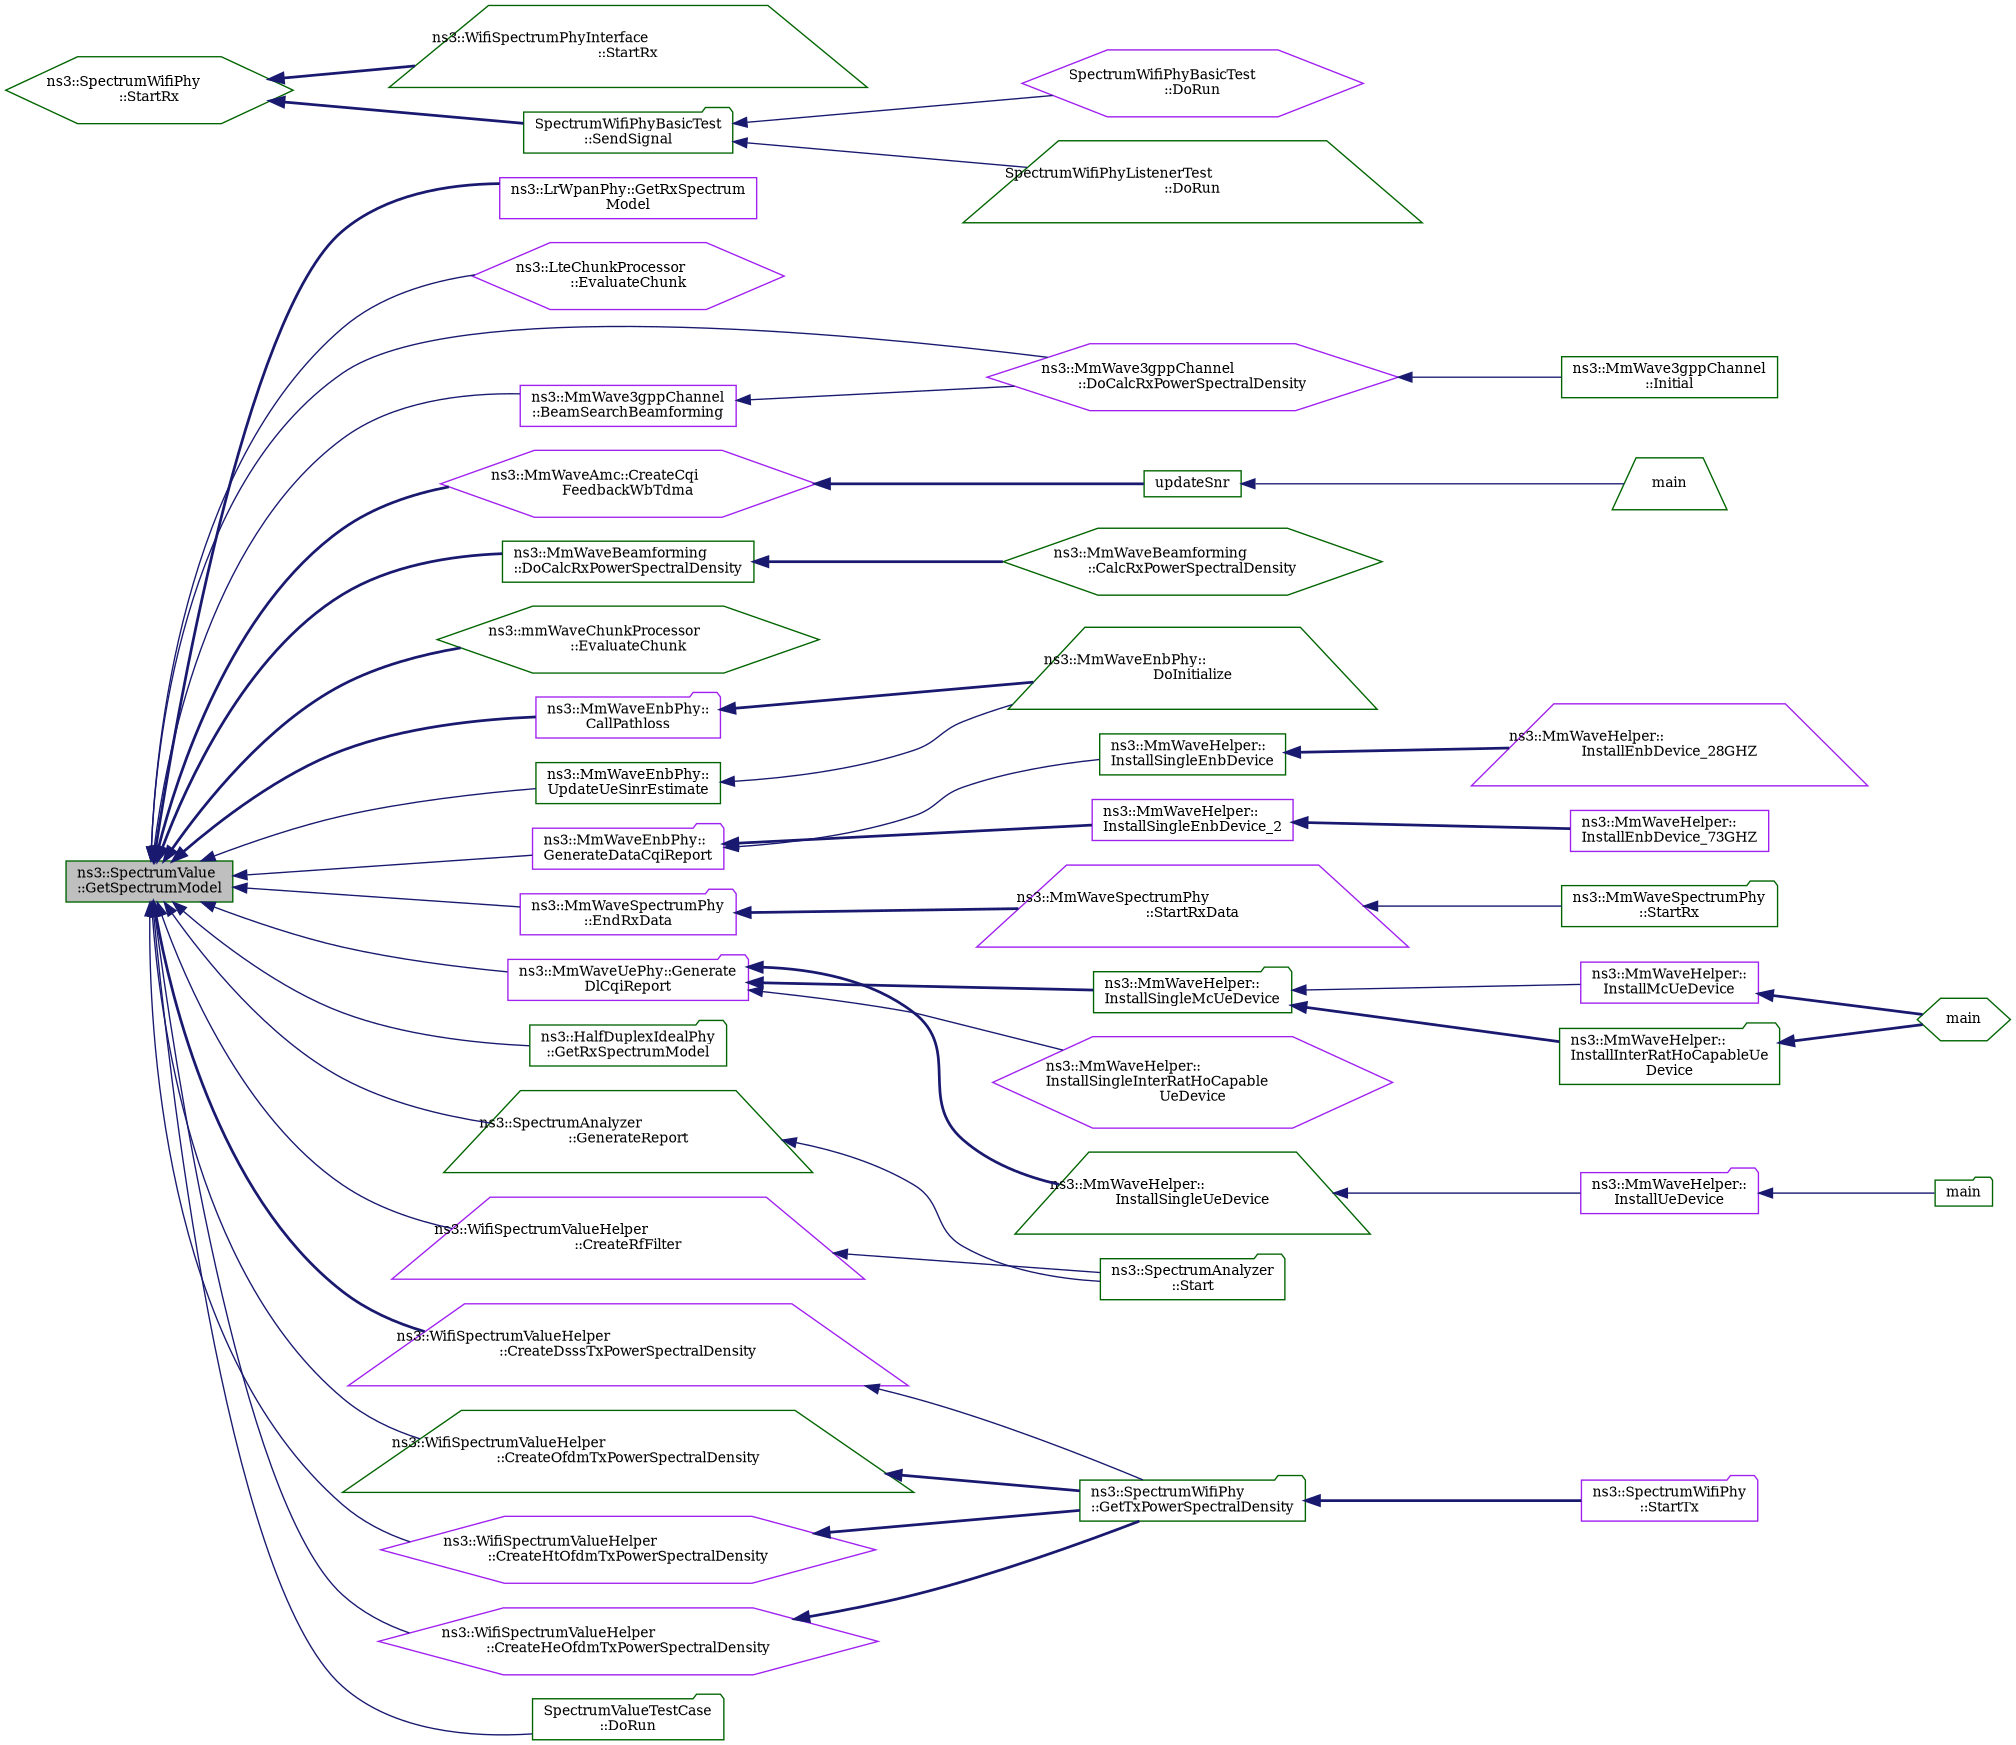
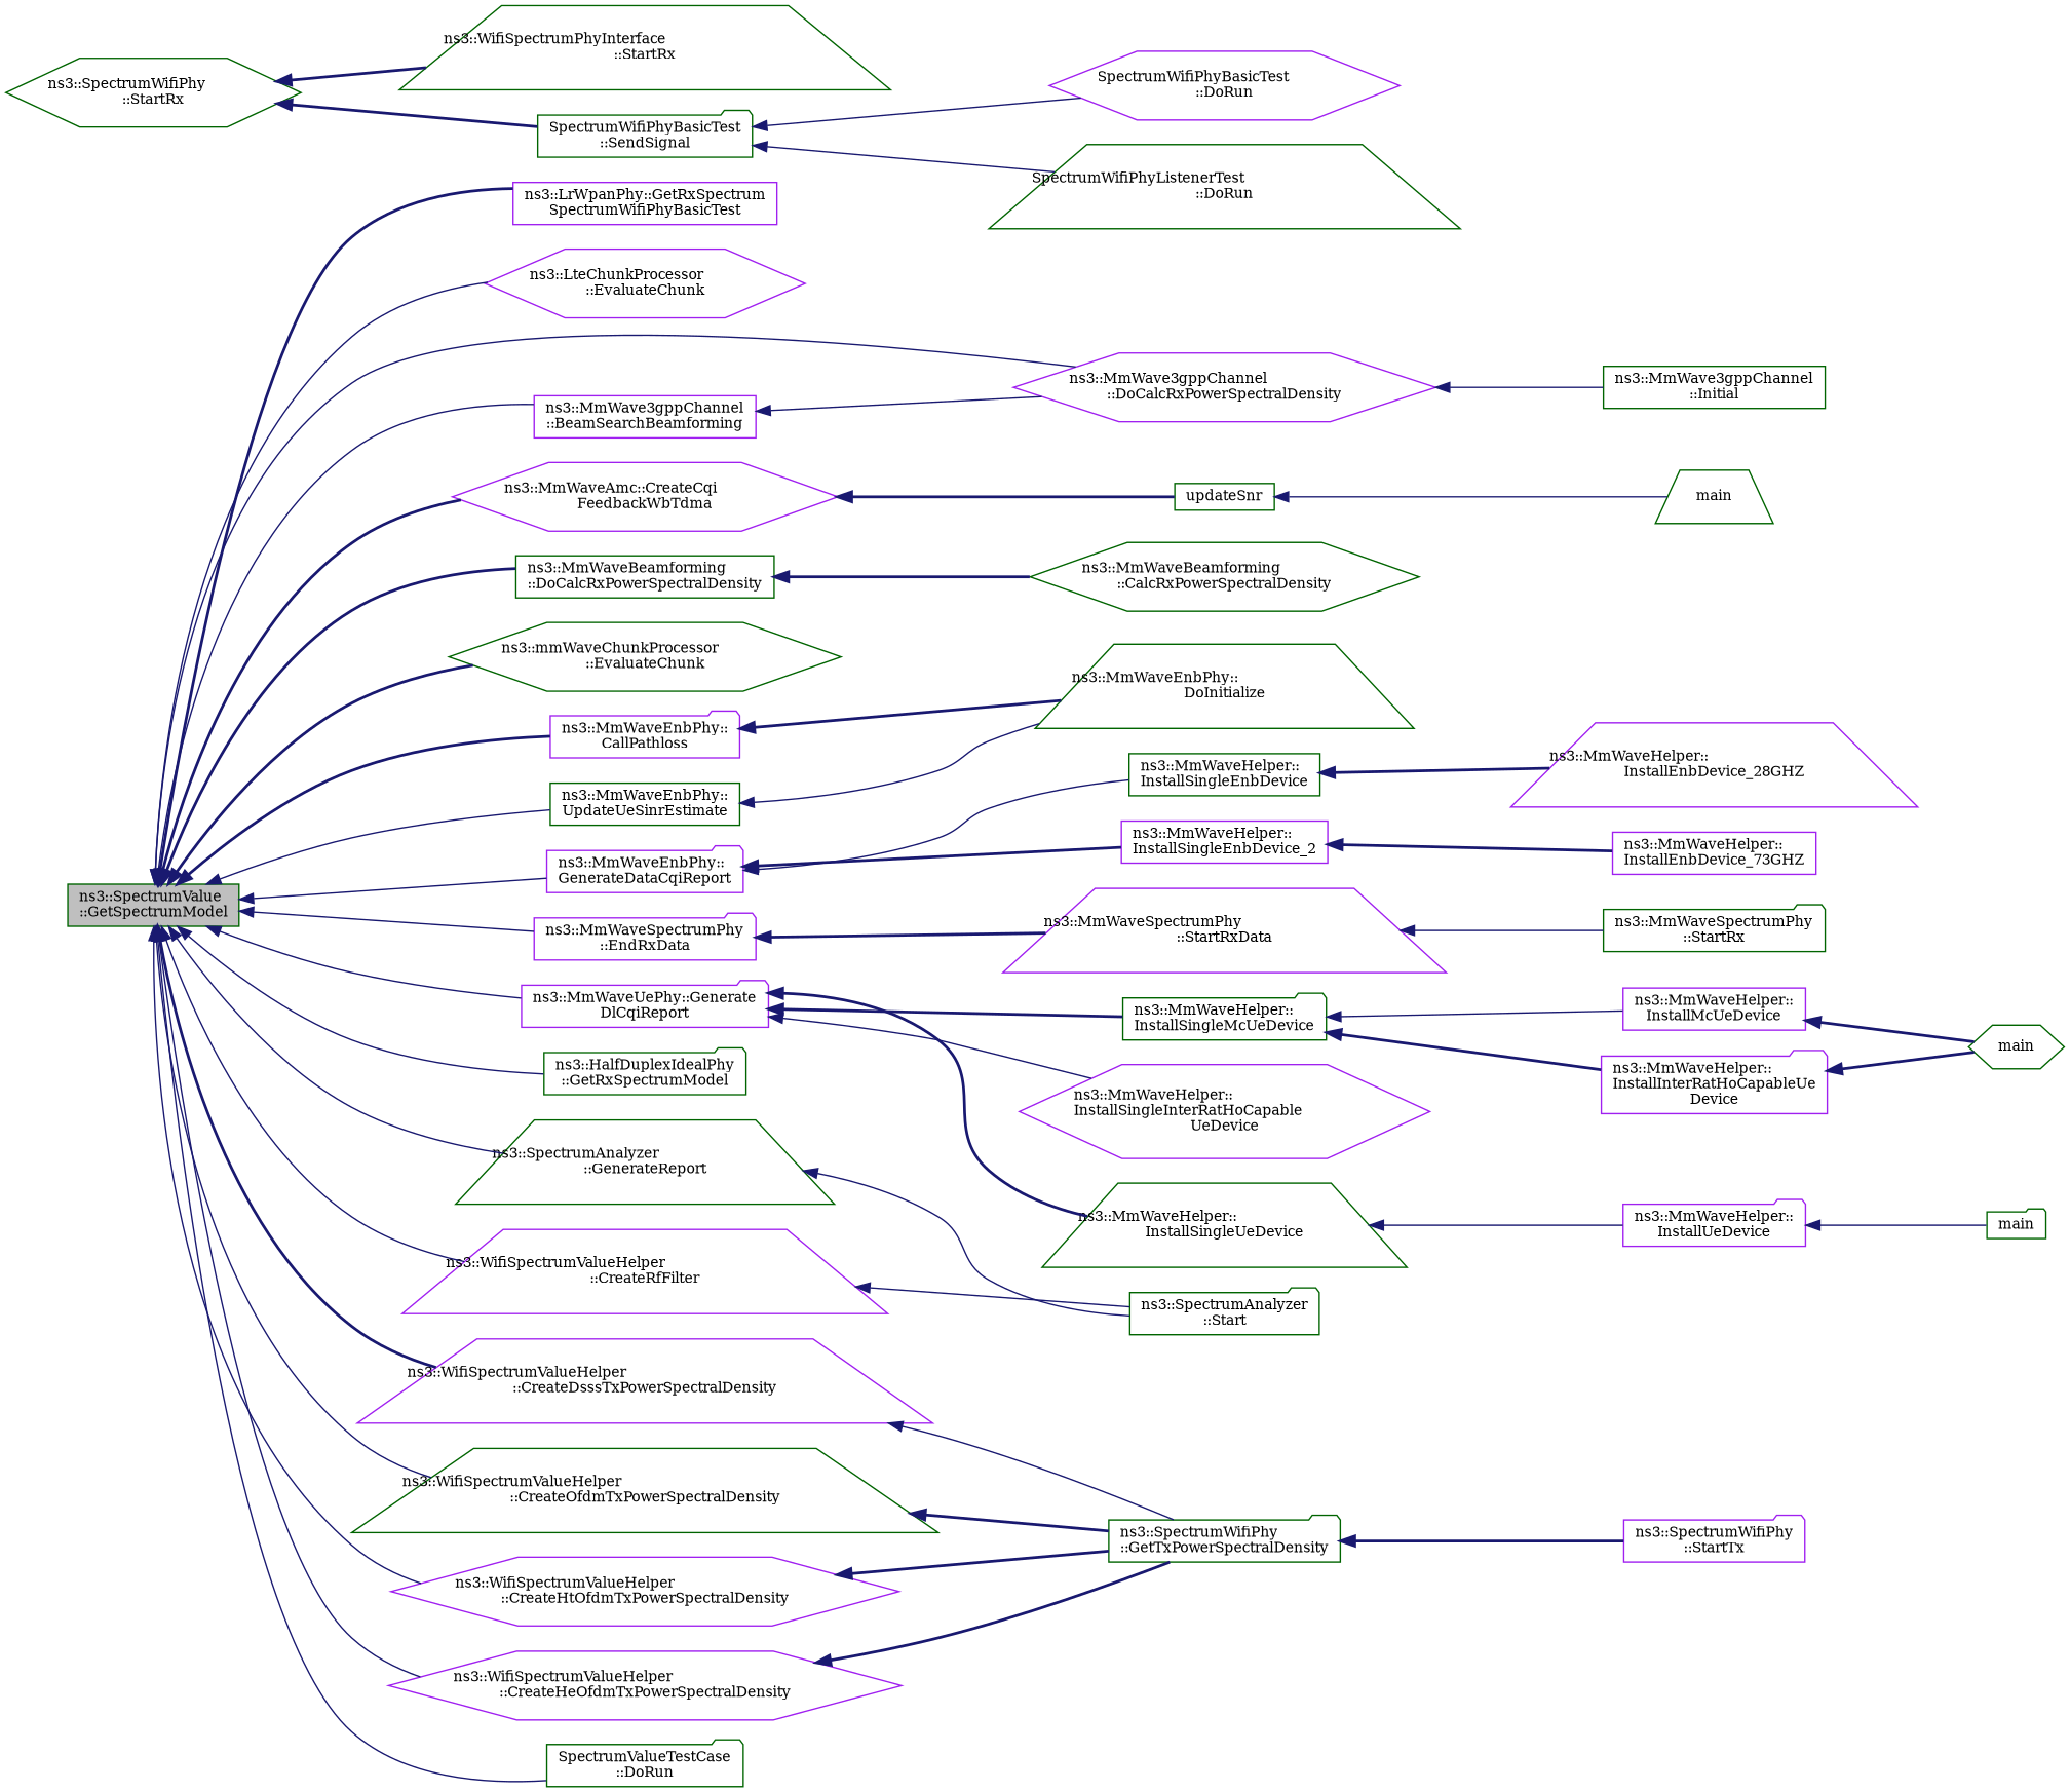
  digraph {
    fontname="DejaVu Serif"
    rankdir=LR
    node [color=darkgreen fillcolor=white fontname="DejaVu Serif" fontsize=10 shape=folder style=filled]
    edge [color=midnightblue dir=back fontname="DejaVu Serif" fontsize=10 labelfontname=Helvetica labelfontsize=10 style=solid]
    n1 [fillcolor=grey75 fontcolor=black height=0.2 label="ns3::SpectrumValue\l::GetSpectrumModel" shape=box width=0.4]
-   n2 [color=purple height=0.2 label="ns3::LrWpanPhy::GetRxSpectrum\lModel" shape=box width=0.4]
+   n2 [color=purple height=0.2 label="ns3::LrWpanPhy::GetRxSpectrum\lSpectrumWifiPhyBasicTest" shape=box width=0.4]
    n3 [color=purple height=0.2 label="ns3::LteChunkProcessor\l::EvaluateChunk" shape=hexagon width=0.4]
    n4 [color=purple height=0.2 label="ns3::MmWave3gppChannel\l::DoCalcRxPowerSpectralDensity" shape=hexagon width=0.4]
    n5 [color=purple height=0.2 label="ns3::MmWave3gppChannel\l::BeamSearchBeamforming" shape=box width=0.4]
    n6 [color=purple height=0.2 label="ns3::MmWaveAmc::CreateCqi\lFeedbackWbTdma" shape=hexagon width=0.4]
    n7 [height=0.2 label="ns3::MmWaveBeamforming\l::DoCalcRxPowerSpectralDensity" shape=box width=0.4]
    n8 [height=0.2 label="ns3::mmWaveChunkProcessor\l::EvaluateChunk" shape=hexagon width=0.4]
    n9 [color=purple height=0.2 label="ns3::MmWaveEnbPhy::\lCallPathloss" width=0.4]
    n10 [height=0.2 label="ns3::MmWaveEnbPhy::\lUpdateUeSinrEstimate" shape=box width=0.4]
    n11 [color=purple height=0.2 label="ns3::MmWaveEnbPhy::\lGenerateDataCqiReport" width=0.4]
    n12 [color=purple height=0.2 label="ns3::MmWaveSpectrumPhy\l::EndRxData" width=0.4]
    n13 [color=purple height=0.2 label="ns3::MmWaveUePhy::Generate\lDlCqiReport" width=0.4]
    n14 [height=0.2 label="ns3::HalfDuplexIdealPhy\l::GetRxSpectrumModel" width=0.4]
    n15 [height=0.2 label="ns3::SpectrumAnalyzer\l::GenerateReport" shape=trapezium width=0.4]
    n16 [color=purple height=0.2 label="ns3::WifiSpectrumValueHelper\l::CreateDsssTxPowerSpectralDensity" shape=trapezium width=0.4]
    n17 [height=0.2 label="ns3::WifiSpectrumValueHelper\l::CreateOfdmTxPowerSpectralDensity" shape=trapezium width=0.4]
    n18 [color=purple height=0.2 label="ns3::WifiSpectrumValueHelper\l::CreateHtOfdmTxPowerSpectralDensity" shape=hexagon width=0.4]
    n19 [color=purple height=0.2 label="ns3::WifiSpectrumValueHelper\l::CreateHeOfdmTxPowerSpectralDensity" shape=hexagon width=0.4]
    n20 [color=purple height=0.2 label="ns3::WifiSpectrumValueHelper\l::CreateRfFilter" shape=trapezium width=0.4]
    n21 [height=0.2 label="SpectrumValueTestCase\l::DoRun" width=0.4]
    n22 [height=0.2 label="ns3::MmWave3gppChannel\l::Initial" shape=box width=0.4]
    n23 [height=0.2 label=updateSnr shape=box width=0.4]
    n24 [height=0.2 label="ns3::MmWaveBeamforming\l::CalcRxPowerSpectralDensity" shape=hexagon width=0.4]
    n25 [height=0.2 label="ns3::MmWaveEnbPhy::\lDoInitialize" shape=trapezium width=0.4]
    n26 [height=0.2 label="ns3::MmWaveHelper::\lInstallSingleEnbDevice" shape=box width=0.4]
    n27 [color=purple height=0.2 label="ns3::MmWaveHelper::\lInstallSingleEnbDevice_2" shape=box width=0.4]
    n28 [color=purple height=0.2 label="ns3::MmWaveSpectrumPhy\l::StartRxData" shape=trapezium width=0.4]
    n29 [height=0.2 label="ns3::MmWaveHelper::\lInstallSingleMcUeDevice" width=0.4]
    n30 [color=purple height=0.2 label="ns3::MmWaveHelper::\lInstallSingleInterRatHoCapable\lUeDevice" shape=hexagon width=0.4]
    n31 [height=0.2 label="ns3::MmWaveHelper::\lInstallSingleUeDevice" shape=trapezium width=0.4]
    n32 [height=0.2 label="ns3::SpectrumAnalyzer\l::Start" width=0.4]
    n33 [height=0.2 label="ns3::SpectrumWifiPhy\l::GetTxPowerSpectralDensity" width=0.4]
    n34 [height=0.2 label=main shape=trapezium width=0.4]
    n35 [color=purple height=0.2 label="ns3::MmWaveHelper::\lInstallEnbDevice_28GHZ" shape=trapezium width=0.4]
    n36 [color=purple height=0.2 label="ns3::MmWaveHelper::\lInstallEnbDevice_73GHZ" shape=box width=0.4]
    n37 [height=0.2 label="ns3::MmWaveSpectrumPhy\l::StartRx" width=0.4]
    n38 [color=purple height=0.2 label="ns3::MmWaveHelper::\lInstallMcUeDevice" shape=box width=0.4]
-   n39 [height=0.2 label="ns3::MmWaveHelper::\lInstallInterRatHoCapableUe\lDevice" width=0.4]
+   n39 [color=purple height=0.2 label="ns3::MmWaveHelper::\lInstallInterRatHoCapableUe\lDevice" width=0.4]
    n40 [color=purple height=0.2 label="ns3::MmWaveHelper::\lInstallUeDevice" width=0.4]
    n41 [height=0.2 label=main shape=hexagon width=0.4]
    n42 [height=0.2 label=main width=0.4]
    n43 [color=purple height=0.2 label="ns3::SpectrumWifiPhy\l::StartTx" width=0.4]
    n44 [height=0.2 label="ns3::SpectrumWifiPhy\l::StartRx" shape=hexagon width=0.4]
    n45 [height=0.2 label="ns3::WifiSpectrumPhyInterface\l::StartRx" shape=trapezium width=0.4]
    n46 [height=0.2 label="SpectrumWifiPhyBasicTest\l::SendSignal" width=0.4]
    n47 [color=purple height=0.2 label="SpectrumWifiPhyBasicTest\l::DoRun" shape=hexagon width=0.4]
    n48 [height=0.2 label="SpectrumWifiPhyListenerTest\l::DoRun" shape=trapezium width=0.4]
    n1 -> n2 [style=bold]
    n1 -> n3
    n1 -> n4
    n1 -> n5
    n1 -> n6 [style=bold]
    n1 -> n7 [style=bold]
    n1 -> n8 [style=bold]
    n1 -> n9 [style=bold]
    n1 -> n10
    n1 -> n11
    n1 -> n12
    n1 -> n13
    n1 -> n14
    n1 -> n15
    n1 -> n16 [style=bold]
    n1 -> n17
    n1 -> n18
    n1 -> n19
    n1 -> n20
    n1 -> n21
    n4 -> n22
    n5 -> n4
    n6 -> n23 [style=bold]
    n7 -> n24 [style=bold]
    n9 -> n25 [style=bold]
    n10 -> n25
    n11 -> n26
    n11 -> n27 [style=bold]
    n12 -> n28 [style=bold]
    n13 -> n29 [style=bold]
    n13 -> n30
    n13 -> n31 [style=bold]
    n15 -> n32
    n16 -> n33
    n17 -> n33 [style=bold]
    n18 -> n33 [style=bold]
    n19 -> n33 [style=bold]
    n20 -> n32
    n23 -> n34
    n26 -> n35 [style=bold]
    n27 -> n36 [style=bold]
    n28 -> n37
    n29 -> n38
    n29 -> n39 [style=bold]
    n31 -> n40
    n33 -> n43 [style=bold]
    n38 -> n41 [style=bold]
    n39 -> n41 [style=bold]
    n40 -> n42
    n44 -> n45 [style=bold]
    n44 -> n46 [style=bold]
    n46 -> n47
    n46 -> n48
  }
